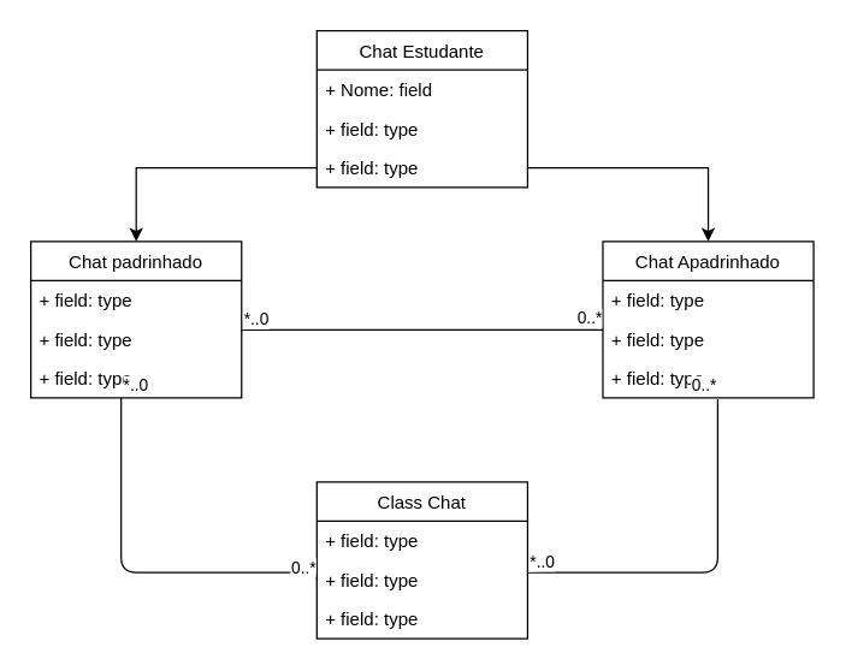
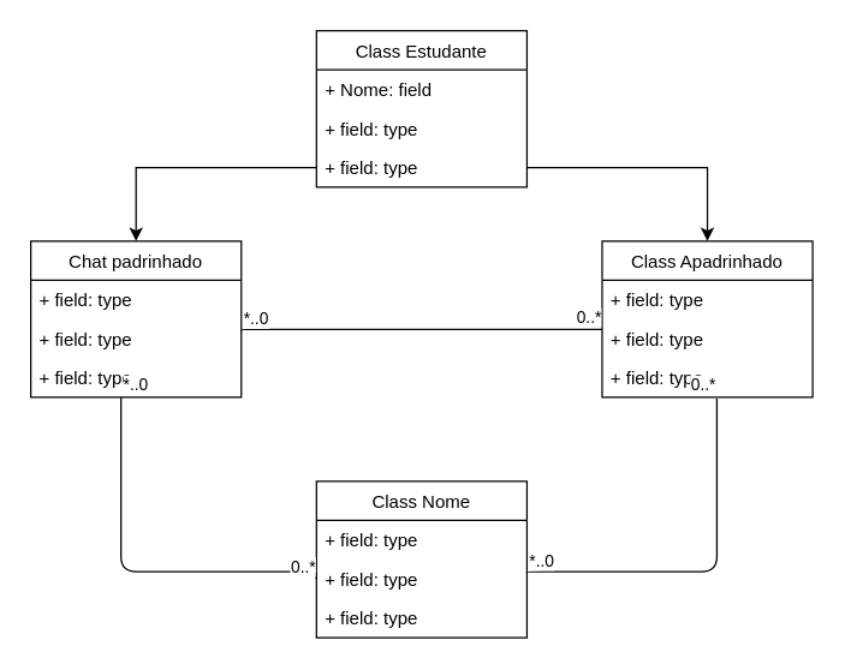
  <mxCell id="0" />
  <mxCell id="1" parent="0" />
- <mxCell id="2" value="Chat Estudante" style="swimlane;fontStyle=0;childLayout=stackLayout;horizontal=1;startSize=26;fillColor=none;horizontalStack=0;resizeParent=1;resizeParentMax=0;resizeLast=0;collapsible=1;marginBottom=0;" vertex="1" parent="1"><mxGeometry x="210" y="20" width="140" height="104" as="geometry" /></mxCell>
+ <mxCell id="2" value="Class Estudante" style="swimlane;fontStyle=0;childLayout=stackLayout;horizontal=1;startSize=26;fillColor=none;horizontalStack=0;resizeParent=1;resizeParentMax=0;resizeLast=0;collapsible=1;marginBottom=0;" vertex="1" parent="1"><mxGeometry x="210" y="20" width="140" height="104" as="geometry" /></mxCell>
  <mxCell id="3" value="+ Nome: field" style="text;strokeColor=none;fillColor=none;align=left;verticalAlign=top;spacingLeft=4;spacingRight=4;overflow=hidden;rotatable=0;points=[[0,0.5],[1,0.5]];portConstraint=eastwest;" vertex="1" parent="2"><mxGeometry y="26" width="140" height="26" as="geometry" /></mxCell>
  <mxCell id="4" value="+ field: type" style="text;strokeColor=none;fillColor=none;align=left;verticalAlign=top;spacingLeft=4;spacingRight=4;overflow=hidden;rotatable=0;points=[[0,0.5],[1,0.5]];portConstraint=eastwest;" vertex="1" parent="2"><mxGeometry y="52" width="140" height="26" as="geometry" /></mxCell>
  <mxCell id="5" value="+ field: type" style="text;strokeColor=none;fillColor=none;align=left;verticalAlign=top;spacingLeft=4;spacingRight=4;overflow=hidden;rotatable=0;points=[[0,0.5],[1,0.5]];portConstraint=eastwest;" vertex="1" parent="2"><mxGeometry y="78" width="140" height="26" as="geometry" /></mxCell>
- <mxCell id="6" value="Chat Apadrinhado" style="swimlane;fontStyle=0;childLayout=stackLayout;horizontal=1;startSize=26;fillColor=none;horizontalStack=0;resizeParent=1;resizeParentMax=0;resizeLast=0;collapsible=1;marginBottom=0;" vertex="1" parent="1"><mxGeometry x="400" y="160" width="140" height="104" as="geometry" /></mxCell>
+ <mxCell id="6" value="Class Apadrinhado" style="swimlane;fontStyle=0;childLayout=stackLayout;horizontal=1;startSize=26;fillColor=none;horizontalStack=0;resizeParent=1;resizeParentMax=0;resizeLast=0;collapsible=1;marginBottom=0;" vertex="1" parent="1"><mxGeometry x="400" y="160" width="140" height="104" as="geometry" /></mxCell>
  <mxCell id="7" value="+ field: type" style="text;strokeColor=none;fillColor=none;align=left;verticalAlign=top;spacingLeft=4;spacingRight=4;overflow=hidden;rotatable=0;points=[[0,0.5],[1,0.5]];portConstraint=eastwest;" vertex="1" parent="6"><mxGeometry y="26" width="140" height="26" as="geometry" /></mxCell>
  <mxCell id="8" value="+ field: type" style="text;strokeColor=none;fillColor=none;align=left;verticalAlign=top;spacingLeft=4;spacingRight=4;overflow=hidden;rotatable=0;points=[[0,0.5],[1,0.5]];portConstraint=eastwest;" vertex="1" parent="6"><mxGeometry y="52" width="140" height="26" as="geometry" /></mxCell>
  <mxCell id="9" value="+ field: type" style="text;strokeColor=none;fillColor=none;align=left;verticalAlign=top;spacingLeft=4;spacingRight=4;overflow=hidden;rotatable=0;points=[[0,0.5],[1,0.5]];portConstraint=eastwest;" vertex="1" parent="6"><mxGeometry y="78" width="140" height="26" as="geometry" /></mxCell>
  <mxCell id="10" value="Chat padrinhado" style="swimlane;fontStyle=0;childLayout=stackLayout;horizontal=1;startSize=26;fillColor=none;horizontalStack=0;resizeParent=1;resizeParentMax=0;resizeLast=0;collapsible=1;marginBottom=0;" vertex="1" parent="1"><mxGeometry x="20" y="160" width="140" height="104" as="geometry" /></mxCell>
  <mxCell id="11" value="+ field: type" style="text;strokeColor=none;fillColor=none;align=left;verticalAlign=top;spacingLeft=4;spacingRight=4;overflow=hidden;rotatable=0;points=[[0,0.5],[1,0.5]];portConstraint=eastwest;" vertex="1" parent="10"><mxGeometry y="26" width="140" height="26" as="geometry" /></mxCell>
  <mxCell id="12" value="+ field: type" style="text;strokeColor=none;fillColor=none;align=left;verticalAlign=top;spacingLeft=4;spacingRight=4;overflow=hidden;rotatable=0;points=[[0,0.5],[1,0.5]];portConstraint=eastwest;" vertex="1" parent="10"><mxGeometry y="52" width="140" height="26" as="geometry" /></mxCell>
  <mxCell id="13" value="+ field: type" style="text;strokeColor=none;fillColor=none;align=left;verticalAlign=top;spacingLeft=4;spacingRight=4;overflow=hidden;rotatable=0;points=[[0,0.5],[1,0.5]];portConstraint=eastwest;" vertex="1" parent="10"><mxGeometry y="78" width="140" height="26" as="geometry" /></mxCell>
  <mxCell id="14" style="edgeStyle=orthogonalEdgeStyle;rounded=0;orthogonalLoop=1;jettySize=auto;html=1;" edge="1" parent="1" source="5" target="6"><mxGeometry relative="1" as="geometry" /></mxCell>
  <mxCell id="15" style="edgeStyle=orthogonalEdgeStyle;rounded=0;orthogonalLoop=1;jettySize=auto;html=1;" edge="1" parent="1" source="5" target="10"><mxGeometry relative="1" as="geometry"><Array as="points"><mxPoint x="90" y="111" /></Array></mxGeometry></mxCell>
  <mxCell id="16" value="" style="endArrow=none;html=1;edgeStyle=orthogonalEdgeStyle;entryX=0;entryY=0.263;entryDx=0;entryDy=0;entryPerimeter=0;" edge="1" parent="1" target="8"><mxGeometry relative="1" as="geometry"><mxPoint x="160" y="220" as="sourcePoint" /><mxPoint x="320" y="220" as="targetPoint" /><Array as="points"><mxPoint x="400" y="219" /></Array></mxGeometry></mxCell>
  <mxCell id="17" value="*..0" style="edgeLabel;resizable=0;html=1;align=left;verticalAlign=bottom;" connectable="0" vertex="1" parent="16"><mxGeometry x="-1" relative="1" as="geometry" /></mxCell>
  <mxCell id="18" value="0..*" style="edgeLabel;resizable=0;html=1;align=right;verticalAlign=bottom;" connectable="0" vertex="1" parent="16"><mxGeometry x="1" relative="1" as="geometry" /></mxCell>
- <mxCell id="19" value="Class Chat" style="swimlane;fontStyle=0;childLayout=stackLayout;horizontal=1;startSize=26;fillColor=none;horizontalStack=0;resizeParent=1;resizeParentMax=0;resizeLast=0;collapsible=1;marginBottom=0;" vertex="1" parent="1"><mxGeometry x="210" y="320" width="140" height="104" as="geometry" /></mxCell>
+ <mxCell id="19" value="Class Nome" style="swimlane;fontStyle=0;childLayout=stackLayout;horizontal=1;startSize=26;fillColor=none;horizontalStack=0;resizeParent=1;resizeParentMax=0;resizeLast=0;collapsible=1;marginBottom=0;" vertex="1" parent="1"><mxGeometry x="210" y="320" width="140" height="104" as="geometry" /></mxCell>
  <mxCell id="20" value="+ field: type" style="text;strokeColor=none;fillColor=none;align=left;verticalAlign=top;spacingLeft=4;spacingRight=4;overflow=hidden;rotatable=0;points=[[0,0.5],[1,0.5]];portConstraint=eastwest;" vertex="1" parent="19"><mxGeometry y="26" width="140" height="26" as="geometry" /></mxCell>
  <mxCell id="21" value="+ field: type" style="text;strokeColor=none;fillColor=none;align=left;verticalAlign=top;spacingLeft=4;spacingRight=4;overflow=hidden;rotatable=0;points=[[0,0.5],[1,0.5]];portConstraint=eastwest;" vertex="1" parent="19"><mxGeometry y="52" width="140" height="26" as="geometry" /></mxCell>
  <mxCell id="22" value="+ field: type" style="text;strokeColor=none;fillColor=none;align=left;verticalAlign=top;spacingLeft=4;spacingRight=4;overflow=hidden;rotatable=0;points=[[0,0.5],[1,0.5]];portConstraint=eastwest;" vertex="1" parent="19"><mxGeometry y="78" width="140" height="26" as="geometry" /></mxCell>
  <mxCell id="23" value="" style="endArrow=none;html=1;edgeStyle=orthogonalEdgeStyle;entryX=0;entryY=0.5;entryDx=0;entryDy=0;" edge="1" parent="1" source="13" target="21"><mxGeometry relative="1" as="geometry"><mxPoint x="-70" y="381.17" as="sourcePoint" /><mxPoint x="170" y="380.008" as="targetPoint" /><Array as="points"><mxPoint x="80" y="380" /><mxPoint x="210" y="380" /></Array></mxGeometry></mxCell>
  <mxCell id="24" value="*..0" style="edgeLabel;resizable=0;html=1;align=left;verticalAlign=bottom;" connectable="0" vertex="1" parent="23"><mxGeometry x="-1" relative="1" as="geometry" /></mxCell>
  <mxCell id="25" value="0..*" style="edgeLabel;resizable=0;html=1;align=right;verticalAlign=bottom;" connectable="0" vertex="1" parent="23"><mxGeometry x="1" relative="1" as="geometry" /></mxCell>
  <mxCell id="26" value="" style="endArrow=none;html=1;edgeStyle=orthogonalEdgeStyle;entryX=0.545;entryY=1.032;entryDx=0;entryDy=0;entryPerimeter=0;" edge="1" parent="1" target="9"><mxGeometry relative="1" as="geometry"><mxPoint x="350" y="381.17" as="sourcePoint" /><mxPoint x="590" y="380.008" as="targetPoint" /><Array as="points"><mxPoint x="350" y="380" /><mxPoint x="476" y="380" /></Array></mxGeometry></mxCell>
  <mxCell id="27" value="*..0" style="edgeLabel;resizable=0;html=1;align=left;verticalAlign=bottom;" connectable="0" vertex="1" parent="26"><mxGeometry x="-1" relative="1" as="geometry" /></mxCell>
  <mxCell id="28" value="0..*" style="edgeLabel;resizable=0;html=1;align=right;verticalAlign=bottom;" connectable="0" vertex="1" parent="26"><mxGeometry x="1" relative="1" as="geometry" /></mxCell>
